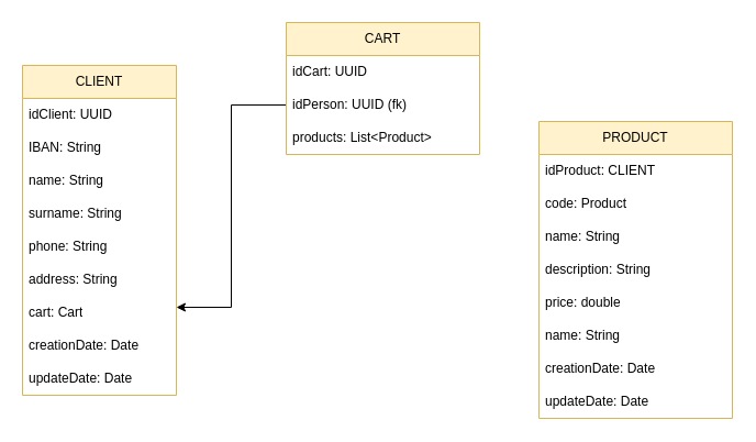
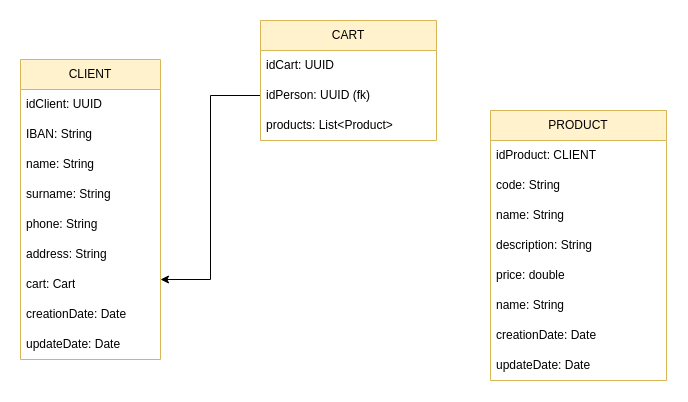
  <mxCell id="0" />
  <mxCell id="1" parent="0" />
  <mxCell id="2" value="CLIENT" style="swimlane;fontStyle=0;childLayout=stackLayout;horizontal=1;startSize=30;horizontalStack=0;resizeParent=1;resizeParentMax=0;resizeLast=0;collapsible=1;marginBottom=0;whiteSpace=wrap;html=1;fillColor=#fff2cc;strokeColor=#d6b656;" vertex="1" parent="1"><mxGeometry x="20" y="59" width="140" height="300" as="geometry"><mxRectangle x="300" y="120" width="60" height="30" as="alternateBounds" /></mxGeometry></mxCell>
  <mxCell id="3" value="idClient: UUID" style="text;strokeColor=none;fillColor=none;align=left;verticalAlign=middle;spacingLeft=4;spacingRight=4;overflow=hidden;points=[[0,0.5],[1,0.5]];portConstraint=eastwest;rotatable=0;whiteSpace=wrap;html=1;" vertex="1" parent="2"><mxGeometry y="30" width="140" height="30" as="geometry" /></mxCell>
  <mxCell id="4" value="IBAN: String" style="text;strokeColor=none;fillColor=none;align=left;verticalAlign=middle;spacingLeft=4;spacingRight=4;overflow=hidden;points=[[0,0.5],[1,0.5]];portConstraint=eastwest;rotatable=0;whiteSpace=wrap;html=1;" vertex="1" parent="2"><mxGeometry y="60" width="140" height="30" as="geometry" /></mxCell>
  <mxCell id="5" value="name: String" style="text;strokeColor=none;fillColor=none;align=left;verticalAlign=middle;spacingLeft=4;spacingRight=4;overflow=hidden;points=[[0,0.5],[1,0.5]];portConstraint=eastwest;rotatable=0;whiteSpace=wrap;html=1;" vertex="1" parent="2"><mxGeometry y="90" width="140" height="30" as="geometry" /></mxCell>
  <mxCell id="6" value="surname: String" style="text;strokeColor=none;fillColor=none;align=left;verticalAlign=middle;spacingLeft=4;spacingRight=4;overflow=hidden;points=[[0,0.5],[1,0.5]];portConstraint=eastwest;rotatable=0;whiteSpace=wrap;html=1;" vertex="1" parent="2"><mxGeometry y="120" width="140" height="30" as="geometry" /></mxCell>
  <mxCell id="7" value="phone: String" style="text;strokeColor=none;fillColor=none;align=left;verticalAlign=middle;spacingLeft=4;spacingRight=4;overflow=hidden;points=[[0,0.5],[1,0.5]];portConstraint=eastwest;rotatable=0;whiteSpace=wrap;html=1;" vertex="1" parent="2"><mxGeometry y="150" width="140" height="30" as="geometry" /></mxCell>
  <mxCell id="8" value="address: String" style="text;strokeColor=none;fillColor=none;align=left;verticalAlign=middle;spacingLeft=4;spacingRight=4;overflow=hidden;points=[[0,0.5],[1,0.5]];portConstraint=eastwest;rotatable=0;whiteSpace=wrap;html=1;" vertex="1" parent="2"><mxGeometry y="180" width="140" height="30" as="geometry" /></mxCell>
  <mxCell id="9" value="cart: Cart" style="text;strokeColor=none;fillColor=none;align=left;verticalAlign=middle;spacingLeft=4;spacingRight=4;overflow=hidden;points=[[0,0.5],[1,0.5]];portConstraint=eastwest;rotatable=0;whiteSpace=wrap;html=1;" vertex="1" parent="2"><mxGeometry y="210" width="140" height="30" as="geometry" /></mxCell>
  <mxCell id="10" value="creationDate: Date" style="text;strokeColor=none;fillColor=none;align=left;verticalAlign=middle;spacingLeft=4;spacingRight=4;overflow=hidden;points=[[0,0.5],[1,0.5]];portConstraint=eastwest;rotatable=0;whiteSpace=wrap;html=1;" vertex="1" parent="2"><mxGeometry y="240" width="140" height="30" as="geometry" /></mxCell>
  <mxCell id="11" value="updateDate: Date" style="text;strokeColor=none;fillColor=none;align=left;verticalAlign=middle;spacingLeft=4;spacingRight=4;overflow=hidden;points=[[0,0.5],[1,0.5]];portConstraint=eastwest;rotatable=0;whiteSpace=wrap;html=1;" vertex="1" parent="2"><mxGeometry y="270" width="140" height="30" as="geometry" /></mxCell>
  <mxCell id="12" style="edgeStyle=orthogonalEdgeStyle;rounded=0;orthogonalLoop=1;jettySize=auto;html=1;exitX=0;exitY=0.5;exitDx=0;exitDy=0;" edge="1" parent="1" source="15"><mxGeometry relative="1" as="geometry"><mxPoint x="160" y="279" as="targetPoint" /><Array as="points"><mxPoint x="210" y="95" /><mxPoint x="210" y="279" /></Array></mxGeometry></mxCell>
  <mxCell id="13" value="CART" style="swimlane;fontStyle=0;childLayout=stackLayout;horizontal=1;startSize=30;horizontalStack=0;resizeParent=1;resizeParentMax=0;resizeLast=0;collapsible=1;marginBottom=0;whiteSpace=wrap;html=1;fillColor=#fff2cc;strokeColor=#d6b656;" vertex="1" parent="1"><mxGeometry x="260" y="20" width="176" height="120" as="geometry"><mxRectangle x="300" y="120" width="60" height="30" as="alternateBounds" /></mxGeometry></mxCell>
  <mxCell id="14" value="idCart: UUID" style="text;strokeColor=none;fillColor=none;align=left;verticalAlign=middle;spacingLeft=4;spacingRight=4;overflow=hidden;points=[[0,0.5],[1,0.5]];portConstraint=eastwest;rotatable=0;whiteSpace=wrap;html=1;" vertex="1" parent="13"><mxGeometry y="30" width="176" height="30" as="geometry" /></mxCell>
  <mxCell id="15" value="idPerson: UUID (fk)" style="text;strokeColor=none;fillColor=none;align=left;verticalAlign=middle;spacingLeft=4;spacingRight=4;overflow=hidden;points=[[0,0.5],[1,0.5]];portConstraint=eastwest;rotatable=0;whiteSpace=wrap;html=1;" vertex="1" parent="13"><mxGeometry y="60" width="176" height="30" as="geometry" /></mxCell>
  <mxCell id="16" value="products: List&amp;lt;Product&amp;gt;" style="text;strokeColor=none;fillColor=none;align=left;verticalAlign=middle;spacingLeft=4;spacingRight=4;overflow=hidden;points=[[0,0.5],[1,0.5]];portConstraint=eastwest;rotatable=0;whiteSpace=wrap;html=1;" vertex="1" parent="13"><mxGeometry y="90" width="176" height="30" as="geometry" /></mxCell>
  <mxCell id="17" value="PRODUCT" style="swimlane;fontStyle=0;childLayout=stackLayout;horizontal=1;startSize=30;horizontalStack=0;resizeParent=1;resizeParentMax=0;resizeLast=0;collapsible=1;marginBottom=0;whiteSpace=wrap;html=1;fillColor=#fff2cc;strokeColor=#d6b656;" vertex="1" parent="1"><mxGeometry x="490" y="110" width="176" height="270" as="geometry"><mxRectangle x="300" y="120" width="60" height="30" as="alternateBounds" /></mxGeometry></mxCell>
  <mxCell id="18" value="idProduct: CLIENT" style="text;strokeColor=none;fillColor=none;align=left;verticalAlign=middle;spacingLeft=4;spacingRight=4;overflow=hidden;points=[[0,0.5],[1,0.5]];portConstraint=eastwest;rotatable=0;whiteSpace=wrap;html=1;" vertex="1" parent="17"><mxGeometry y="30" width="176" height="30" as="geometry" /></mxCell>
- <mxCell id="19" value="code: Product" style="text;strokeColor=none;fillColor=none;align=left;verticalAlign=middle;spacingLeft=4;spacingRight=4;overflow=hidden;points=[[0,0.5],[1,0.5]];portConstraint=eastwest;rotatable=0;whiteSpace=wrap;html=1;" vertex="1" parent="17"><mxGeometry y="60" width="176" height="30" as="geometry" /></mxCell>
+ <mxCell id="19" value="code: String" style="text;strokeColor=none;fillColor=none;align=left;verticalAlign=middle;spacingLeft=4;spacingRight=4;overflow=hidden;points=[[0,0.5],[1,0.5]];portConstraint=eastwest;rotatable=0;whiteSpace=wrap;html=1;" vertex="1" parent="17"><mxGeometry y="60" width="176" height="30" as="geometry" /></mxCell>
  <mxCell id="20" value="name: String" style="text;strokeColor=none;fillColor=none;align=left;verticalAlign=middle;spacingLeft=4;spacingRight=4;overflow=hidden;points=[[0,0.5],[1,0.5]];portConstraint=eastwest;rotatable=0;whiteSpace=wrap;html=1;" vertex="1" parent="17"><mxGeometry y="90" width="176" height="30" as="geometry" /></mxCell>
  <mxCell id="21" value="description: String" style="text;strokeColor=none;fillColor=none;align=left;verticalAlign=middle;spacingLeft=4;spacingRight=4;overflow=hidden;points=[[0,0.5],[1,0.5]];portConstraint=eastwest;rotatable=0;whiteSpace=wrap;html=1;" vertex="1" parent="17"><mxGeometry y="120" width="176" height="30" as="geometry" /></mxCell>
  <mxCell id="22" value="price: double" style="text;strokeColor=none;fillColor=none;align=left;verticalAlign=middle;spacingLeft=4;spacingRight=4;overflow=hidden;points=[[0,0.5],[1,0.5]];portConstraint=eastwest;rotatable=0;whiteSpace=wrap;html=1;" vertex="1" parent="17"><mxGeometry y="150" width="176" height="30" as="geometry" /></mxCell>
  <mxCell id="23" value="name: String" style="text;strokeColor=none;fillColor=none;align=left;verticalAlign=middle;spacingLeft=4;spacingRight=4;overflow=hidden;points=[[0,0.5],[1,0.5]];portConstraint=eastwest;rotatable=0;whiteSpace=wrap;html=1;" vertex="1" parent="17"><mxGeometry y="180" width="176" height="30" as="geometry" /></mxCell>
  <mxCell id="24" value="creationDate: Date" style="text;strokeColor=none;fillColor=none;align=left;verticalAlign=middle;spacingLeft=4;spacingRight=4;overflow=hidden;points=[[0,0.5],[1,0.5]];portConstraint=eastwest;rotatable=0;whiteSpace=wrap;html=1;" vertex="1" parent="17"><mxGeometry y="210" width="176" height="30" as="geometry" /></mxCell>
  <mxCell id="25" value="updateDate: Date" style="text;strokeColor=none;fillColor=none;align=left;verticalAlign=middle;spacingLeft=4;spacingRight=4;overflow=hidden;points=[[0,0.5],[1,0.5]];portConstraint=eastwest;rotatable=0;whiteSpace=wrap;html=1;" vertex="1" parent="17"><mxGeometry y="240" width="176" height="30" as="geometry" /></mxCell>
